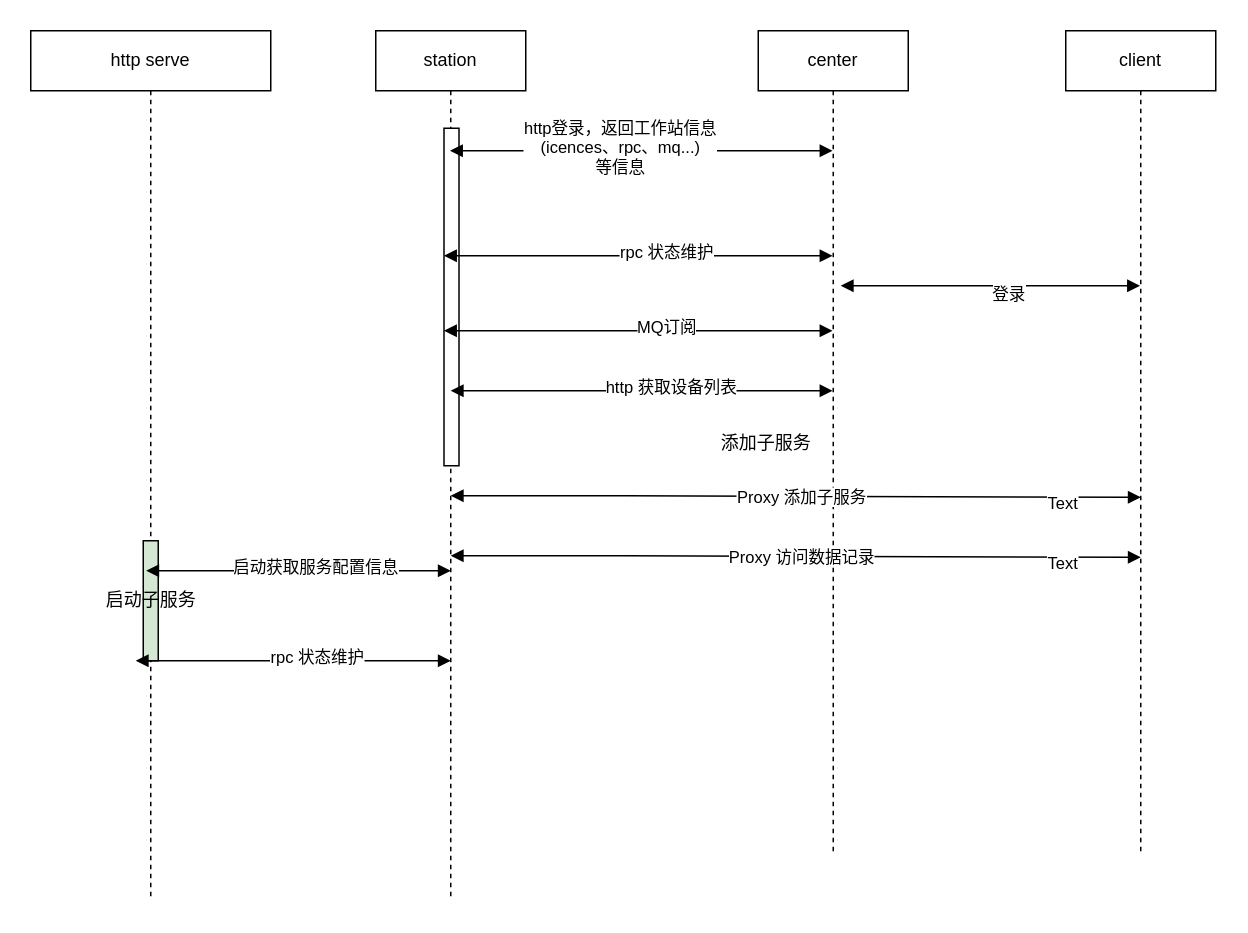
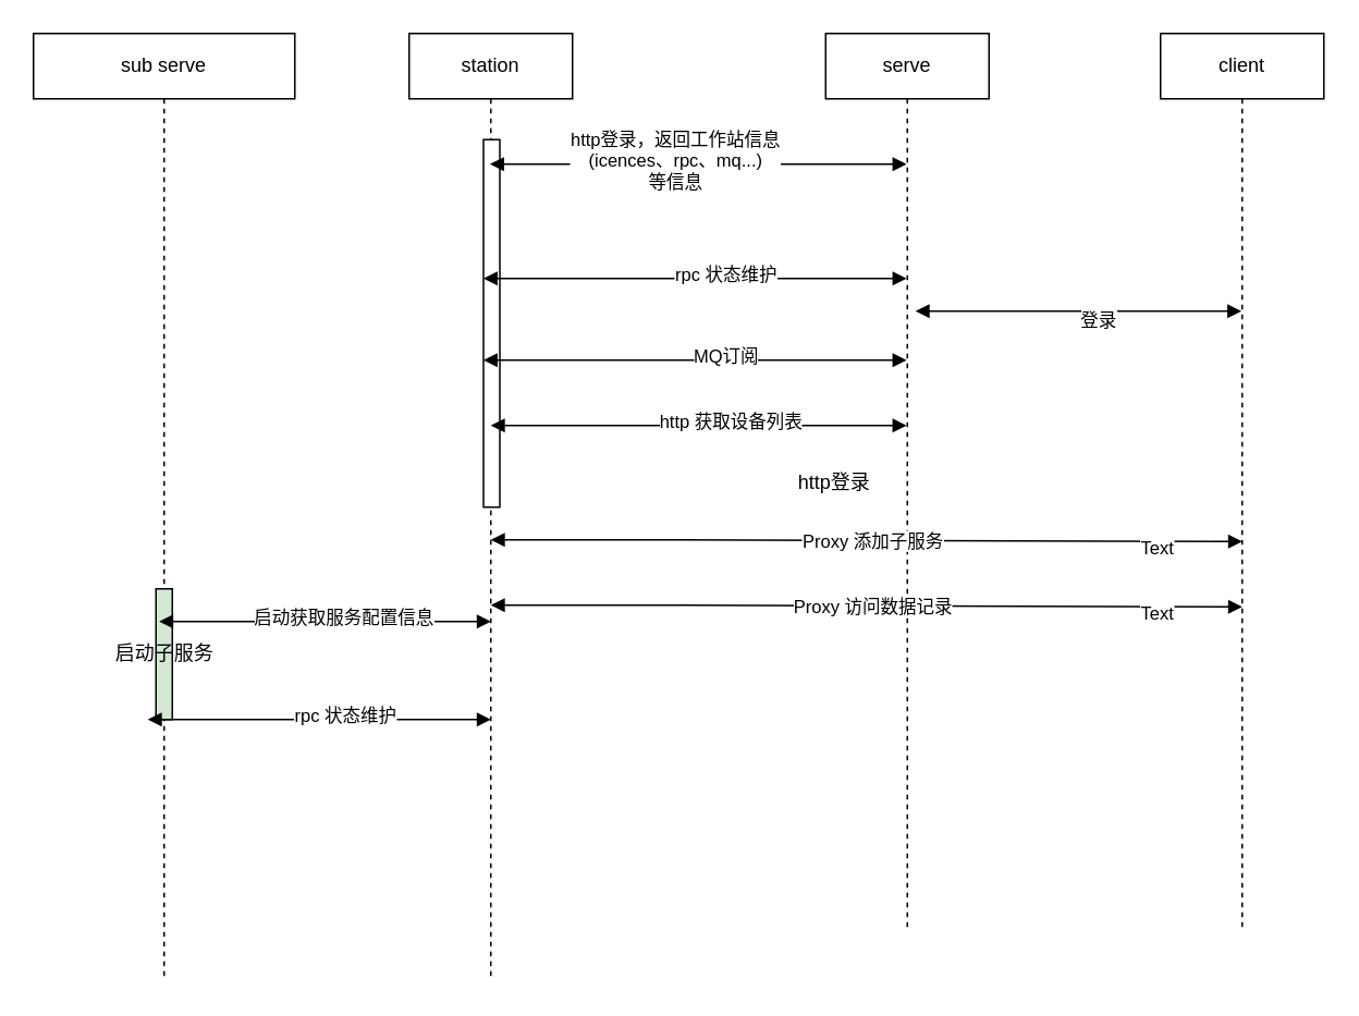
  <mxCell id="0" />
  <mxCell id="1" parent="0" />
  <mxCell id="2" value="station" style="shape=umlLifeline;perimeter=lifelinePerimeter;whiteSpace=wrap;html=1;container=1;collapsible=0;recursiveResize=0;outlineConnect=0;" parent="1" vertex="1"><mxGeometry x="250" y="20" width="100" height="580" as="geometry" /></mxCell>
  <mxCell id="3" value="" style="html=1;points=[];perimeter=orthogonalPerimeter;" vertex="1" parent="2"><mxGeometry x="45.5" y="65" width="10" height="225" as="geometry" /></mxCell>
  <mxCell id="4" value="" style="endArrow=block;startArrow=block;endFill=1;startFill=1;html=1;" edge="1" parent="2" target="8"><mxGeometry width="160" relative="1" as="geometry"><mxPoint x="45.5" y="150" as="sourcePoint" /><mxPoint x="238.75" y="150" as="targetPoint" /><Array as="points"><mxPoint x="152.5" y="150" /></Array></mxGeometry></mxCell>
  <mxCell id="5" value="rpc 状态维护" style="edgeLabel;html=1;align=center;verticalAlign=middle;resizable=0;points=[];" vertex="1" connectable="0" parent="4"><mxGeometry x="0.142" y="3" relative="1" as="geometry"><mxPoint as="offset" /></mxGeometry></mxCell>
  <mxCell id="6" value="" style="endArrow=block;startArrow=block;endFill=1;startFill=1;html=1;" edge="1" parent="2" target="8"><mxGeometry width="160" relative="1" as="geometry"><mxPoint x="45.5" y="200" as="sourcePoint" /><mxPoint x="288.75" y="200" as="targetPoint" /><Array as="points"><mxPoint x="152.5" y="200" /></Array></mxGeometry></mxCell>
  <mxCell id="7" value="MQ订阅" style="edgeLabel;html=1;align=center;verticalAlign=middle;resizable=0;points=[];" vertex="1" connectable="0" parent="6"><mxGeometry x="0.142" y="3" relative="1" as="geometry"><mxPoint as="offset" /></mxGeometry></mxCell>
- <mxCell id="8" value="center" style="shape=umlLifeline;perimeter=lifelinePerimeter;whiteSpace=wrap;html=1;container=1;collapsible=0;recursiveResize=0;outlineConnect=0;" parent="1" vertex="1"><mxGeometry x="505" y="20" width="100" height="550" as="geometry" /></mxCell>
+ <mxCell id="8" value="serve" style="shape=umlLifeline;perimeter=lifelinePerimeter;whiteSpace=wrap;html=1;container=1;collapsible=0;recursiveResize=0;outlineConnect=0;" parent="1" vertex="1"><mxGeometry x="505" y="20" width="100" height="550" as="geometry" /></mxCell>
  <mxCell id="9" value="" style="endArrow=block;startArrow=block;endFill=1;startFill=1;html=1;" edge="1" parent="8" target="25"><mxGeometry width="160" relative="1" as="geometry"><mxPoint x="55" y="170" as="sourcePoint" /><mxPoint x="215" y="170" as="targetPoint" /></mxGeometry></mxCell>
  <mxCell id="10" value="登录" style="edgeLabel;html=1;align=center;verticalAlign=middle;resizable=0;points=[];" vertex="1" connectable="0" parent="9"><mxGeometry x="0.113" y="-5" relative="1" as="geometry"><mxPoint as="offset" /></mxGeometry></mxCell>
  <mxCell id="11" value="" style="endArrow=block;startArrow=block;endFill=1;startFill=1;html=1;" parent="1" source="2" target="8" edge="1"><mxGeometry width="160" relative="1" as="geometry"><mxPoint x="250" y="100" as="sourcePoint" /><mxPoint x="410" y="100" as="targetPoint" /><Array as="points"><mxPoint x="460" y="100" /></Array></mxGeometry></mxCell>
  <mxCell id="12" value="http登录，返回工作站信息&lt;br&gt;(icences、rpc、mq...)&lt;br&gt;等信息" style="edgeLabel;html=1;align=center;verticalAlign=middle;resizable=0;points=[];" vertex="1" connectable="0" parent="11"><mxGeometry x="-0.11" y="3" relative="1" as="geometry"><mxPoint as="offset" /></mxGeometry></mxCell>
- <mxCell id="13" value="http serve" style="shape=umlLifeline;perimeter=lifelinePerimeter;whiteSpace=wrap;html=1;container=1;collapsible=0;recursiveResize=0;outlineConnect=0;" parent="1" vertex="1"><mxGeometry x="20" y="20" width="160" height="580" as="geometry" /></mxCell>
+ <mxCell id="13" value="sub serve" style="shape=umlLifeline;perimeter=lifelinePerimeter;whiteSpace=wrap;html=1;container=1;collapsible=0;recursiveResize=0;outlineConnect=0;" parent="1" vertex="1"><mxGeometry x="20" y="20" width="160" height="580" as="geometry" /></mxCell>
  <mxCell id="14" value="启动子服务" style="html=1;points=[];perimeter=orthogonalPerimeter;fillColor=#d5e8d4;" parent="13" vertex="1"><mxGeometry x="75" y="340" width="10" height="80" as="geometry" /></mxCell>
  <mxCell id="15" value="" style="endArrow=block;startArrow=block;endFill=1;startFill=1;html=1;" edge="1" parent="1" target="8"><mxGeometry width="160" relative="1" as="geometry"><mxPoint x="300" y="260" as="sourcePoint" /><mxPoint x="540" y="260" as="targetPoint" /><Array as="points"><mxPoint x="397" y="260" /></Array></mxGeometry></mxCell>
  <mxCell id="16" value="http 获取设备列表" style="edgeLabel;html=1;align=center;verticalAlign=middle;resizable=0;points=[];" vertex="1" connectable="0" parent="15"><mxGeometry x="0.142" y="3" relative="1" as="geometry"><mxPoint x="1" as="offset" /></mxGeometry></mxCell>
  <mxCell id="17" value="" style="endArrow=block;startArrow=block;endFill=1;startFill=1;html=1;" edge="1" parent="1"><mxGeometry width="160" relative="1" as="geometry"><mxPoint x="300" y="330" as="sourcePoint" /><mxPoint x="760" y="331" as="targetPoint" /><Array as="points"><mxPoint x="407" y="330" /></Array></mxGeometry></mxCell>
  <mxCell id="18" value="Text" style="edgeLabel;html=1;align=center;verticalAlign=middle;resizable=0;points=[];" vertex="1" connectable="0" parent="17"><mxGeometry x="0.774" y="-4" relative="1" as="geometry"><mxPoint as="offset" /></mxGeometry></mxCell>
  <mxCell id="19" value="Proxy 添加子服务" style="edgeLabel;html=1;align=center;verticalAlign=middle;resizable=0;points=[];" vertex="1" connectable="0" parent="17"><mxGeometry x="0.017" relative="1" as="geometry"><mxPoint as="offset" /></mxGeometry></mxCell>
- <mxCell id="20" value="添加子服务" style="text;html=1;align=center;verticalAlign=middle;resizable=0;points=[];autosize=1;" vertex="1" parent="1"><mxGeometry x="470" y="285" width="80" height="20" as="geometry" /></mxCell>
+ <mxCell id="20" value="http登录" style="text;html=1;align=center;verticalAlign=middle;resizable=0;points=[];autosize=1;" vertex="1" parent="1"><mxGeometry x="470" y="285" width="80" height="20" as="geometry" /></mxCell>
  <mxCell id="21" value="" style="endArrow=block;startArrow=block;endFill=1;startFill=1;html=1;" edge="1" parent="1"><mxGeometry width="160" relative="1" as="geometry"><mxPoint x="97" y="380" as="sourcePoint" /><mxPoint x="300" y="380" as="targetPoint" /><Array as="points"><mxPoint x="204" y="380" /></Array></mxGeometry></mxCell>
  <mxCell id="22" value="启动获取服务配置信息" style="edgeLabel;html=1;align=center;verticalAlign=middle;resizable=0;points=[];" vertex="1" connectable="0" parent="21"><mxGeometry x="0.103" y="3" relative="1" as="geometry"><mxPoint as="offset" /></mxGeometry></mxCell>
  <mxCell id="23" value="" style="endArrow=block;startArrow=block;endFill=1;startFill=1;html=1;" edge="1" parent="1"><mxGeometry width="160" relative="1" as="geometry"><mxPoint x="90" y="440" as="sourcePoint" /><mxPoint x="300" y="440" as="targetPoint" /><Array as="points"><mxPoint x="197" y="440" /></Array></mxGeometry></mxCell>
  <mxCell id="24" value="rpc 状态维护" style="edgeLabel;html=1;align=center;verticalAlign=middle;resizable=0;points=[];" vertex="1" connectable="0" parent="23"><mxGeometry x="0.142" y="3" relative="1" as="geometry"><mxPoint as="offset" /></mxGeometry></mxCell>
  <mxCell id="25" value="client" style="shape=umlLifeline;perimeter=lifelinePerimeter;whiteSpace=wrap;html=1;container=1;collapsible=0;recursiveResize=0;outlineConnect=0;" vertex="1" parent="1"><mxGeometry x="710" y="20" width="100" height="550" as="geometry" /></mxCell>
  <mxCell id="26" value="" style="endArrow=block;startArrow=block;endFill=1;startFill=1;html=1;" edge="1" parent="1"><mxGeometry width="160" relative="1" as="geometry"><mxPoint x="300" y="370" as="sourcePoint" /><mxPoint x="760" y="371" as="targetPoint" /><Array as="points"><mxPoint x="407" y="370" /></Array></mxGeometry></mxCell>
  <mxCell id="27" value="Text" style="edgeLabel;html=1;align=center;verticalAlign=middle;resizable=0;points=[];" vertex="1" connectable="0" parent="26"><mxGeometry x="0.774" y="-4" relative="1" as="geometry"><mxPoint as="offset" /></mxGeometry></mxCell>
  <mxCell id="28" value="Proxy 访问数据记录" style="edgeLabel;html=1;align=center;verticalAlign=middle;resizable=0;points=[];" vertex="1" connectable="0" parent="26"><mxGeometry x="0.017" relative="1" as="geometry"><mxPoint as="offset" /></mxGeometry></mxCell>
